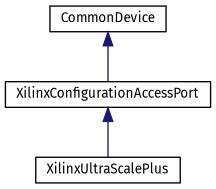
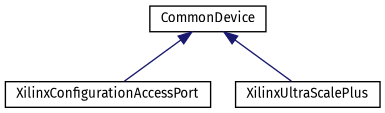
  digraph {
    fontname="Fira Sans"
    rankdir=TB
    node [color=black fillcolor=white fontname="Fira Sans" fontsize=10 shape=record style=filled]
    edge [color=midnightblue dir=back fontname="Fira Sans" fontsize=10 labelfontname=Helvetica labelfontsize=10 style=solid]
    n1 [height=0.2 label=CommonDevice width=0.4]
    n2 [height=0.2 label=XilinxConfigurationAccessPort width=0.4]
    n3 [height=0.2 label=XilinxUltraScalePlus width=0.4]
    n1 -> n2
-   n2 -> n3
+   n1 -> n3
  }
